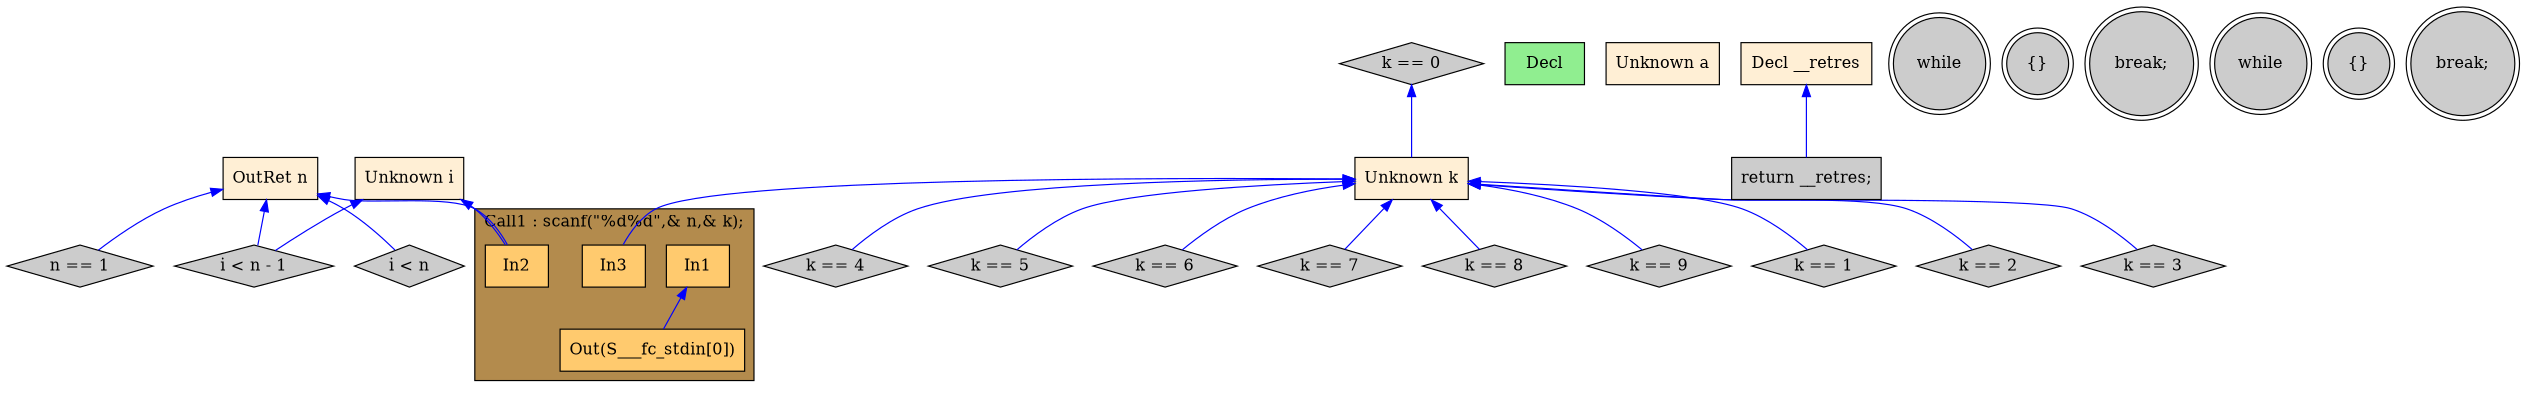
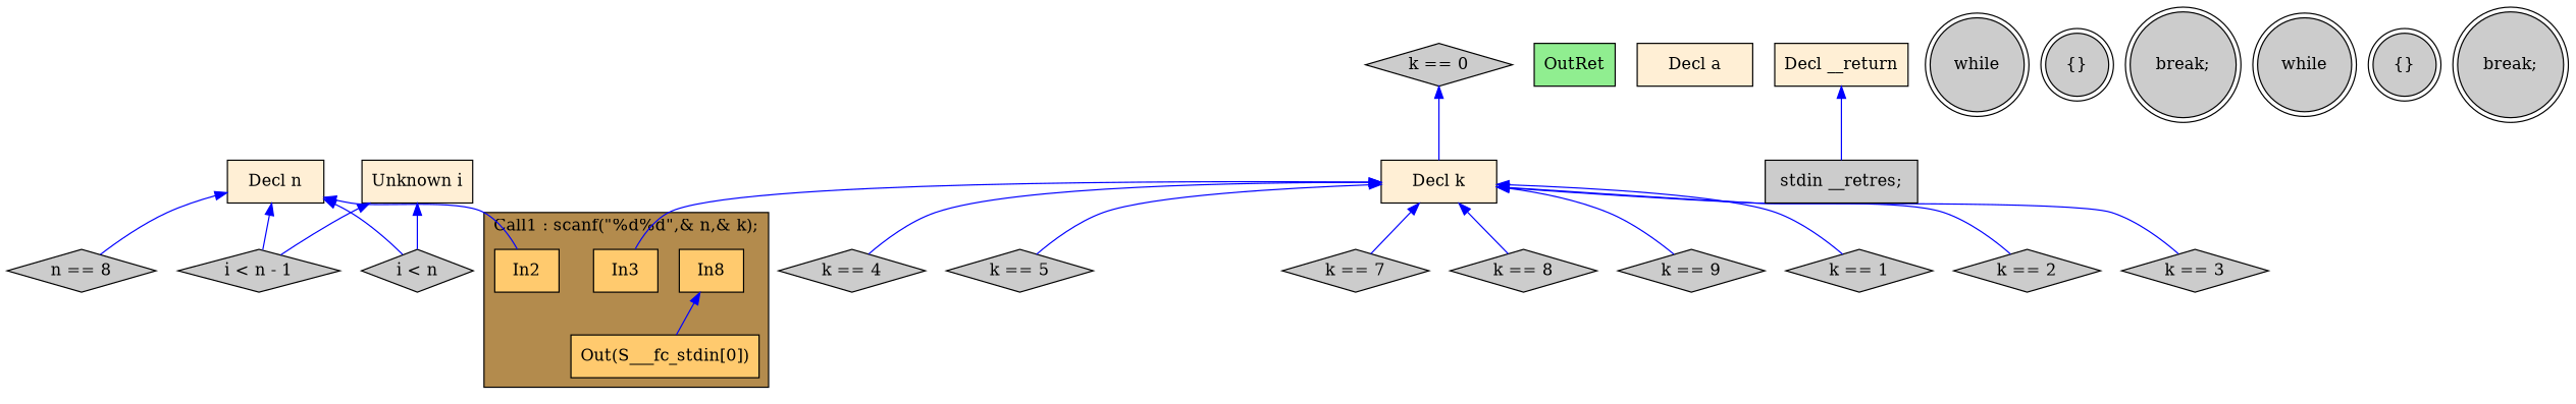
  digraph {
    rankdir=TB
    node [fillcolor="#CCCCCC" shape=diamond style=filled]
    edge [color="#0000FF" dir=back]
-   n1 [fillcolor="#FFCA6E" label=In1 shape=box]
+   n1 [fillcolor="#FFCA6E" label=In8 shape=box]
    n2 [fillcolor="#FFCA6E" label=In2 shape=box]
    n3 [fillcolor="#FFCA6E" label=In3 shape=box]
    n4 [fillcolor="#FFCA6E" label="Out(S___fc_stdin[0])" shape=box]
-   n5 [fillcolor="#90EE90" label=Decl shape=box]
-   n6 [fillcolor="#FFEFD5" label="OutRet n" shape=box]
-   n7 [label="n == 1"]
+   n5 [fillcolor="#90EE90" label=OutRet shape=box]
+   n6 [fillcolor="#FFEFD5" label="Decl n" shape=box]
+   n7 [label="n == 8"]
    n8 [label="i < n"]
    n9 [label="i < n - 1"]
-   n10 [fillcolor="#FFEFD5" label="Unknown k" shape=box]
+   n10 [fillcolor="#FFEFD5" label="Decl k" shape=box]
    n11 [label="k == 1"]
    n12 [label="k == 2"]
    n13 [label="k == 3"]
    n14 [label="k == 4"]
    n15 [label="k == 5"]
-   n16 [label="k == 6"]
    n17 [label="k == 7"]
    n18 [label="k == 8"]
    n19 [label="k == 9"]
    n20 [label="k == 0"]
    n21 [fillcolor="#FFEFD5" label="Unknown i" shape=box]
-   n22 [fillcolor="#FFEFD5" label="Unknown a" shape=box]
-   n23 [fillcolor="#FFEFD5" label="Decl __retres" shape=box]
-   n24 [label="return __retres;" shape=box]
+   n22 [fillcolor="#FFEFD5" label="Decl a" shape=box]
+   n23 [fillcolor="#FFEFD5" label="Decl __return" shape=box]
+   n24 [label="stdin __retres;" shape=box]
    n25 [label=while shape=doublecircle]
    n26 [label="{}" shape=doublecircle]
    n27 [label="break;" shape=doublecircle]
    n28 [label=while shape=doublecircle]
    n29 [label="{}" shape=doublecircle]
    n30 [label="break;" shape=doublecircle]
    subgraph cluster_1 {
      fillcolor="#B38B4D"
      label="Call1 : scanf(\"%d%d\",& n,& k);"
      style=filled
      n1
      n2
      n3
      n4
    }
    n1 -> n4
    n6 -> n2
    n6 -> n7
    n6 -> n8
    n6 -> n9
    n10 -> n3
    n10 -> n11
    n10 -> n12
    n10 -> n13
    n10 -> n14
    n10 -> n15
-   n10 -> n16
    n10 -> n17
    n10 -> n18
    n10 -> n19
    n20 -> n10
-   n21 -> n2
+   n21 -> n8
    n21 -> n9
    n23 -> n24
  }
